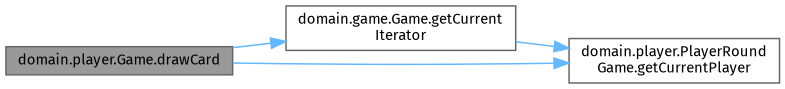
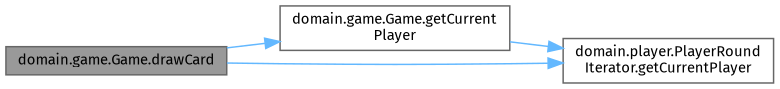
  digraph {
    fontname="Fira Sans"
    rankdir=LR
    node [color=grey40 fillcolor=white fontname="Fira Sans" fontsize=10 shape=box style=filled]
    edge [color=steelblue1 fontname="Fira Sans" fontsize=10 labelfontname=Helvetica labelfontsize=10 style=solid]
-   n1 [color=gray40 fillcolor=grey60 fontcolor=black height=0.2 label="domain.player.Game.drawCard" width=0.4]
-   n2 [height=0.2 label="domain.game.Game.getCurrent\lIterator" width=0.4]
-   n3 [height=0.2 label="domain.player.PlayerRound\lGame.getCurrentPlayer" width=0.4]
+   n1 [color=gray40 fillcolor=grey60 fontcolor=black height=0.2 label="domain.game.Game.drawCard" width=0.4]
+   n2 [height=0.2 label="domain.game.Game.getCurrent\lPlayer" width=0.4]
+   n3 [height=0.2 label="domain.player.PlayerRound\lIterator.getCurrentPlayer" width=0.4]
    n1 -> n2
    n1 -> n3
    n2 -> n3
  }
